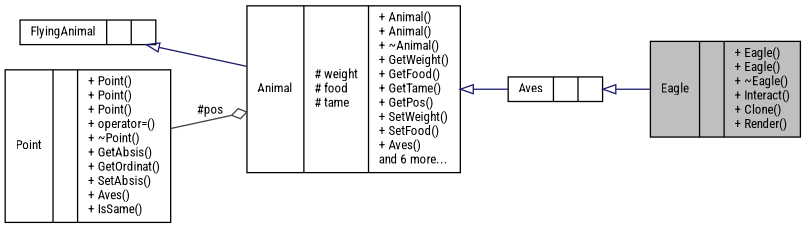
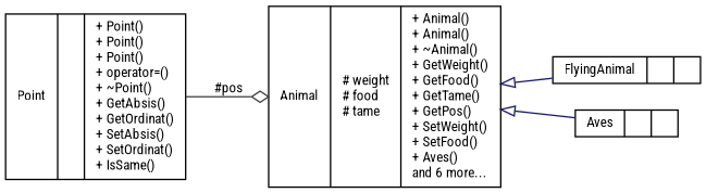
  digraph {
    fontname="Roboto Condensed"
    rankdir=LR
    node [color=black fillcolor=white fontname="Roboto Condensed" fontsize=10 shape=record style=filled]
    edge [arrowtail=onormal color=midnightblue dir=back fontname="Roboto Condensed" fontsize=10 labelfontname=Helvetica labelfontsize=10 style=solid]
-   n1 [fillcolor=grey75 fontcolor=black height=0.2 label="{Eagle\n||+ Eagle()\l+ Eagle()\l+ ~Eagle()\l+ Interact()\l+ Clone()\l+ Render()\l}" width=0.4]
    n2 [height=0.2 label="{FlyingAnimal\n||}" width=0.4]
    n3 [height=0.2 label="{Animal\n|# weight\l# food\l# tame\l|+ Animal()\l+ Animal()\l+ ~Animal()\l+ GetWeight()\l+ GetFood()\l+ GetTame()\l+ GetPos()\l+ SetWeight()\l+ SetFood()\l+ Aves()\land 6 more...\l}" width=0.4]
    n4 [height=0.2 label="{Aves\n||}" width=0.4]
-   n5 [height=0.2 label="{Point\n||+ Point()\l+ Point()\l+ Point()\l+ operator=()\l+ ~Point()\l+ GetAbsis()\l+ GetOrdinat()\l+ SetAbsis()\l+ Aves()\l+ IsSame()\l}" width=0.4]
-   n2 -> n3
+   n5 [height=0.2 label="{Point\n||+ Point()\l+ Point()\l+ Point()\l+ operator=()\l+ ~Point()\l+ GetAbsis()\l+ GetOrdinat()\l+ SetAbsis()\l+ SetOrdinat()\l+ IsSame()\l}" width=0.4]
+   n3 -> n2
    n3 -> n4
-   n4 -> n1
    n5 -> n3 [arrowhead=odiamond color=grey25 label=" #pos" arrowtail="" dir=""]
  }
